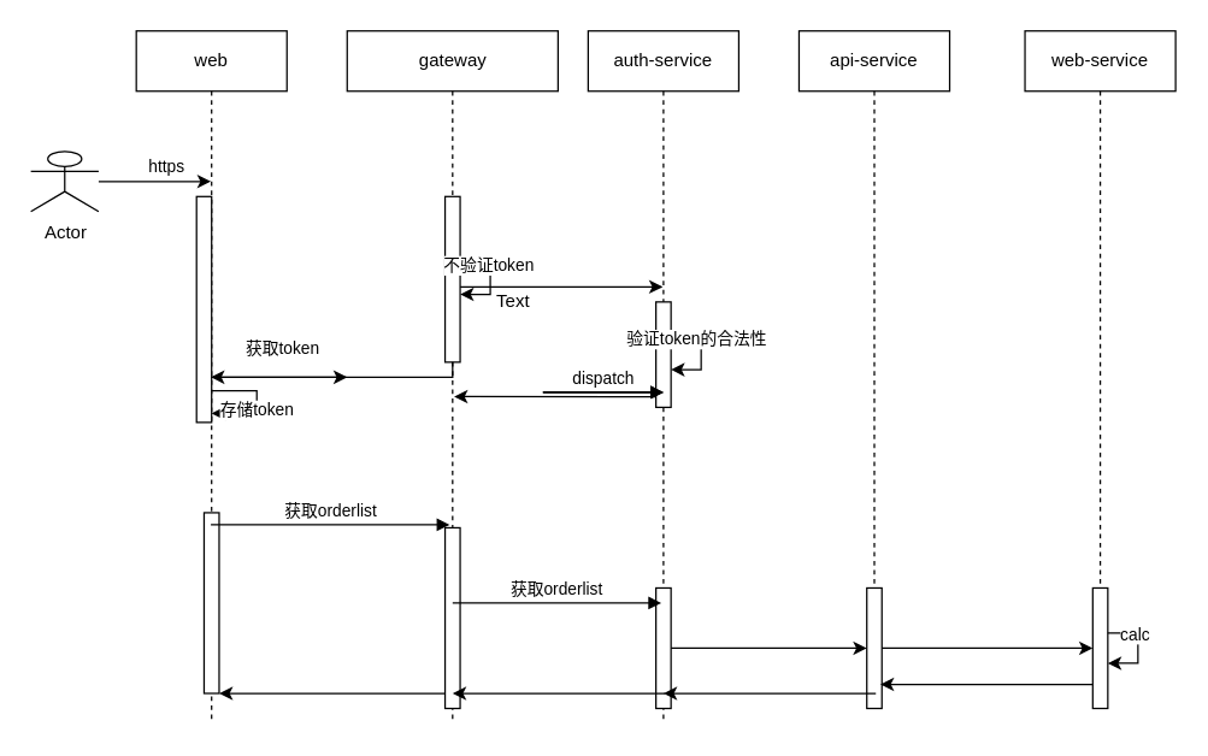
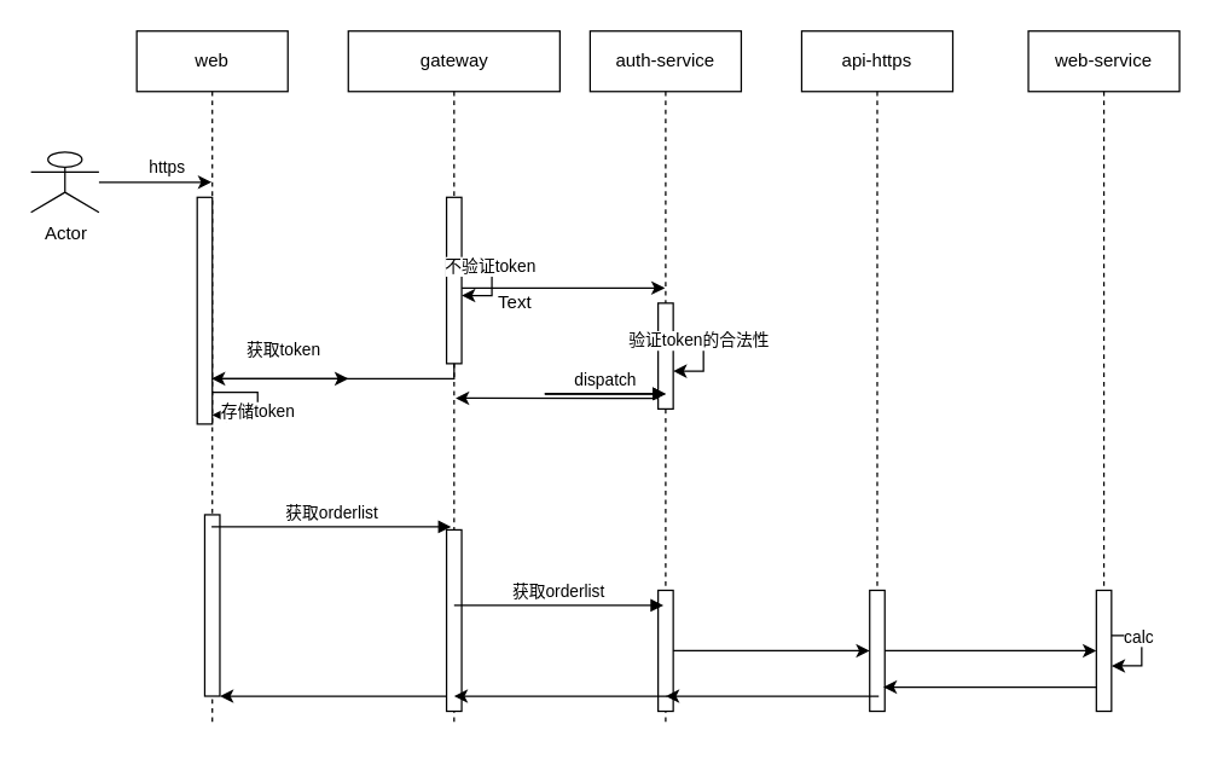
  <mxCell id="0" />
  <mxCell id="1" parent="0" />
  <mxCell id="2" style="edgeStyle=orthogonalEdgeStyle;rounded=0;orthogonalLoop=1;jettySize=auto;html=1;" edge="1" parent="1" source="4" target="8"><mxGeometry relative="1" as="geometry"><Array as="points"><mxPoint x="190" y="140" /><mxPoint x="190" y="140" /></Array></mxGeometry></mxCell>
  <mxCell id="3" value="获取token" style="edgeLabel;html=1;align=center;verticalAlign=middle;resizable=0;points=[];" vertex="1" connectable="0" parent="2"><mxGeometry x="0.041" y="49" relative="1" as="geometry"><mxPoint x="-0.5" y="29" as="offset" /></mxGeometry></mxCell>
  <mxCell id="4" value="web" style="shape=umlLifeline;perimeter=lifelinePerimeter;whiteSpace=wrap;html=1;container=1;collapsible=0;recursiveResize=0;outlineConnect=0;" parent="1" vertex="1"><mxGeometry x="90" y="20" width="100" height="460" as="geometry" /></mxCell>
  <mxCell id="5" value="" style="html=1;points=[];perimeter=orthogonalPerimeter;" vertex="1" parent="4"><mxGeometry x="40" y="110" width="10" height="150" as="geometry" /></mxCell>
  <mxCell id="6" value="" style="html=1;points=[];perimeter=orthogonalPerimeter;" vertex="1" parent="4"><mxGeometry x="45" y="320" width="10" height="120" as="geometry" /></mxCell>
  <mxCell id="7" value="" style="edgeStyle=orthogonalEdgeStyle;rounded=0;orthogonalLoop=1;jettySize=auto;html=1;" edge="1" parent="1" source="9" target="14"><mxGeometry relative="1" as="geometry"><Array as="points"><mxPoint x="370" y="190" /><mxPoint x="370" y="190" /></Array></mxGeometry></mxCell>
  <mxCell id="8" value="gateway" style="html=1;points=[];perimeter=orthogonalPerimeter;shape=umlLifeline;participant=label;fontFamily=Helvetica;fontSize=12;fontColor=#000000;align=center;strokeColor=#000000;fillColor=#ffffff;recursiveResize=0;container=1;collapsible=0;" parent="1" vertex="1"><mxGeometry x="230" y="20" width="140" height="460" as="geometry" /></mxCell>
  <mxCell id="9" value="" style="html=1;points=[];perimeter=orthogonalPerimeter;direction=west;" vertex="1" parent="8"><mxGeometry x="65" y="110" width="10" height="110" as="geometry" /></mxCell>
  <mxCell id="10" value="Text" style="text;html=1;align=center;verticalAlign=middle;resizable=0;points=[];autosize=1;" vertex="1" parent="8"><mxGeometry x="90" y="170" width="40" height="20" as="geometry" /></mxCell>
  <mxCell id="11" style="edgeStyle=orthogonalEdgeStyle;rounded=0;orthogonalLoop=1;jettySize=auto;html=1;" edge="1" parent="8" source="9" target="9"><mxGeometry relative="1" as="geometry" /></mxCell>
  <mxCell id="12" value="不验证token" style="edgeLabel;html=1;align=center;verticalAlign=middle;resizable=0;points=[];" vertex="1" connectable="0" parent="11"><mxGeometry x="-0.4" relative="1" as="geometry"><mxPoint as="offset" /></mxGeometry></mxCell>
  <mxCell id="13" value="" style="html=1;points=[];perimeter=orthogonalPerimeter;" vertex="1" parent="8"><mxGeometry x="65" y="330" width="10" height="120" as="geometry" /></mxCell>
  <mxCell id="14" value="auth-service" style="shape=umlLifeline;perimeter=lifelinePerimeter;whiteSpace=wrap;html=1;container=1;collapsible=0;recursiveResize=0;outlineConnect=0;" parent="1" vertex="1"><mxGeometry x="390" y="20" width="100" height="460" as="geometry" /></mxCell>
  <mxCell id="15" value="" style="html=1;points=[];perimeter=orthogonalPerimeter;" vertex="1" parent="14"><mxGeometry x="45" y="180" width="10" height="70" as="geometry" /></mxCell>
  <mxCell id="16" style="edgeStyle=orthogonalEdgeStyle;rounded=0;orthogonalLoop=1;jettySize=auto;html=1;" edge="1" parent="14" source="15" target="15"><mxGeometry relative="1" as="geometry" /></mxCell>
  <mxCell id="17" value="验证token的合法性" style="edgeLabel;html=1;align=center;verticalAlign=middle;resizable=0;points=[];" vertex="1" connectable="0" parent="16"><mxGeometry x="-0.467" y="1" relative="1" as="geometry"><mxPoint as="offset" /></mxGeometry></mxCell>
  <mxCell id="18" value="" style="html=1;points=[];perimeter=orthogonalPerimeter;" vertex="1" parent="14"><mxGeometry x="45" y="370" width="10" height="80" as="geometry" /></mxCell>
- <mxCell id="19" value="api-service" style="shape=umlLifeline;perimeter=lifelinePerimeter;whiteSpace=wrap;html=1;container=1;collapsible=0;recursiveResize=0;outlineConnect=0;" parent="1" vertex="1"><mxGeometry x="530" y="20" width="100" height="450" as="geometry" /></mxCell>
+ <mxCell id="19" value="api-https" style="shape=umlLifeline;perimeter=lifelinePerimeter;whiteSpace=wrap;html=1;container=1;collapsible=0;recursiveResize=0;outlineConnect=0;" parent="1" vertex="1"><mxGeometry x="530" y="20" width="100" height="450" as="geometry" /></mxCell>
  <mxCell id="20" value="" style="html=1;points=[];perimeter=orthogonalPerimeter;" vertex="1" parent="19"><mxGeometry x="45" y="370" width="10" height="80" as="geometry" /></mxCell>
  <mxCell id="21" style="edgeStyle=orthogonalEdgeStyle;rounded=0;orthogonalLoop=1;jettySize=auto;html=1;" edge="1" parent="1" source="23" target="4"><mxGeometry relative="1" as="geometry"><Array as="points"><mxPoint x="100" y="131" /><mxPoint x="100" y="131" /></Array></mxGeometry></mxCell>
  <mxCell id="22" value="https" style="edgeLabel;html=1;align=center;verticalAlign=middle;resizable=0;points=[];" vertex="1" connectable="0" parent="21"><mxGeometry x="0.184" y="-1" relative="1" as="geometry"><mxPoint y="-12" as="offset" /></mxGeometry></mxCell>
  <mxCell id="23" value="Actor" style="shape=umlActor;verticalLabelPosition=bottom;labelBackgroundColor=#ffffff;verticalAlign=top;html=1;" vertex="1" parent="1"><mxGeometry x="20" y="100" width="45" height="40" as="geometry" /></mxCell>
  <mxCell id="24" value="web-service" style="shape=umlLifeline;perimeter=lifelinePerimeter;whiteSpace=wrap;html=1;container=1;collapsible=0;recursiveResize=0;outlineConnect=0;" vertex="1" parent="1"><mxGeometry x="680" y="20" width="100" height="450" as="geometry" /></mxCell>
  <mxCell id="25" value="" style="html=1;points=[];perimeter=orthogonalPerimeter;" vertex="1" parent="24"><mxGeometry x="45" y="370" width="10" height="80" as="geometry" /></mxCell>
  <mxCell id="26" style="edgeStyle=orthogonalEdgeStyle;rounded=0;orthogonalLoop=1;jettySize=auto;html=1;elbow=vertical;" edge="1" parent="24" source="25" target="25"><mxGeometry relative="1" as="geometry" /></mxCell>
  <mxCell id="27" value="calc" style="edgeLabel;html=1;align=center;verticalAlign=middle;resizable=0;points=[];" vertex="1" connectable="0" parent="26"><mxGeometry x="-0.433" relative="1" as="geometry"><mxPoint as="offset" /></mxGeometry></mxCell>
  <mxCell id="28" style="edgeStyle=orthogonalEdgeStyle;rounded=0;orthogonalLoop=1;jettySize=auto;html=1;" edge="1" parent="1" source="9" target="4"><mxGeometry relative="1" as="geometry"><Array as="points"><mxPoint x="300" y="250" /></Array></mxGeometry></mxCell>
  <mxCell id="29" style="edgeStyle=orthogonalEdgeStyle;rounded=0;orthogonalLoop=1;jettySize=auto;html=1;entryX=1;entryY=0.96;entryDx=0;entryDy=0;entryPerimeter=0;" edge="1" parent="1" target="5"><mxGeometry relative="1" as="geometry"><mxPoint x="170" y="274" as="targetPoint" /><mxPoint x="140" y="259" as="sourcePoint" /><Array as="points"><mxPoint x="170" y="259" /><mxPoint x="170" y="274" /></Array></mxGeometry></mxCell>
  <mxCell id="30" value="存储token" style="edgeLabel;html=1;align=center;verticalAlign=middle;resizable=0;points=[];" vertex="1" connectable="0" parent="29"><mxGeometry x="0.12" y="-1" relative="1" as="geometry"><mxPoint as="offset" /></mxGeometry></mxCell>
  <mxCell id="31" value="" style="edgeStyle=orthogonalEdgeStyle;rounded=0;orthogonalLoop=1;jettySize=auto;html=1;entryX=0.507;entryY=0.528;entryDx=0;entryDy=0;entryPerimeter=0;" edge="1" parent="1" source="15" target="8"><mxGeometry relative="1" as="geometry"><Array as="points"><mxPoint x="410" y="263" /><mxPoint x="410" y="263" /></Array></mxGeometry></mxCell>
  <mxCell id="32" value="dispatch" style="html=1;verticalAlign=bottom;endArrow=block;" edge="1" parent="1"><mxGeometry width="80" relative="1" as="geometry"><mxPoint x="360" y="260" as="sourcePoint" /><mxPoint x="440" y="260" as="targetPoint" /></mxGeometry></mxCell>
  <mxCell id="33" value="dispatch" style="html=1;verticalAlign=bottom;endArrow=block;" edge="1" parent="1"><mxGeometry width="80" relative="1" as="geometry"><mxPoint x="360" y="260" as="sourcePoint" /><mxPoint x="440" y="260" as="targetPoint" /></mxGeometry></mxCell>
  <mxCell id="34" value="dispatch" style="html=1;verticalAlign=bottom;endArrow=block;" edge="1" parent="1"><mxGeometry width="80" relative="1" as="geometry"><mxPoint x="360" y="260" as="sourcePoint" /><mxPoint x="440" y="260" as="targetPoint" /></mxGeometry></mxCell>
  <mxCell id="35" value="获取orderlist" style="html=1;verticalAlign=bottom;endArrow=block;entryX=0.486;entryY=0.713;entryDx=0;entryDy=0;entryPerimeter=0;" edge="1" parent="1" source="4" target="8"><mxGeometry width="80" relative="1" as="geometry"><mxPoint x="160" y="350" as="sourcePoint" /><mxPoint x="240" y="350" as="targetPoint" /></mxGeometry></mxCell>
  <mxCell id="36" value="获取orderlist" style="html=1;verticalAlign=bottom;endArrow=block;entryX=0.486;entryY=0.713;entryDx=0;entryDy=0;entryPerimeter=0;" edge="1" parent="1"><mxGeometry width="80" relative="1" as="geometry"><mxPoint x="300" y="400" as="sourcePoint" /><mxPoint x="438.54" y="400" as="targetPoint" /></mxGeometry></mxCell>
  <mxCell id="37" value="" style="edgeStyle=orthogonalEdgeStyle;rounded=0;orthogonalLoop=1;jettySize=auto;html=1;" edge="1" parent="1" source="18" target="20"><mxGeometry relative="1" as="geometry" /></mxCell>
  <mxCell id="38" value="" style="edgeStyle=orthogonalEdgeStyle;rounded=0;orthogonalLoop=1;jettySize=auto;html=1;" edge="1" parent="1" source="20" target="25"><mxGeometry relative="1" as="geometry" /></mxCell>
  <mxCell id="39" style="edgeStyle=orthogonalEdgeStyle;rounded=0;orthogonalLoop=1;jettySize=auto;html=1;entryX=0.9;entryY=0.8;entryDx=0;entryDy=0;entryPerimeter=0;" edge="1" parent="1" source="25" target="20"><mxGeometry relative="1" as="geometry"><Array as="points"><mxPoint x="690" y="454" /><mxPoint x="690" y="454" /></Array></mxGeometry></mxCell>
  <mxCell id="40" style="edgeStyle=orthogonalEdgeStyle;rounded=0;orthogonalLoop=1;jettySize=auto;html=1;entryX=0.9;entryY=0.8;entryDx=0;entryDy=0;entryPerimeter=0;" edge="1" parent="1"><mxGeometry relative="1" as="geometry"><mxPoint x="581" y="460" as="sourcePoint" /><mxPoint x="440" y="460" as="targetPoint" /><Array as="points"><mxPoint x="546" y="460" /><mxPoint x="546" y="460" /></Array></mxGeometry></mxCell>
  <mxCell id="41" style="edgeStyle=orthogonalEdgeStyle;rounded=0;orthogonalLoop=1;jettySize=auto;html=1;entryX=0.9;entryY=0.8;entryDx=0;entryDy=0;entryPerimeter=0;" edge="1" parent="1"><mxGeometry relative="1" as="geometry"><mxPoint x="441" y="460" as="sourcePoint" /><mxPoint x="300" y="460" as="targetPoint" /><Array as="points"><mxPoint x="406" y="460" /><mxPoint x="406" y="460" /></Array></mxGeometry></mxCell>
  <mxCell id="42" value="" style="edgeStyle=orthogonalEdgeStyle;rounded=0;orthogonalLoop=1;jettySize=auto;html=1;" edge="1" parent="1" source="13" target="6"><mxGeometry relative="1" as="geometry"><Array as="points"><mxPoint x="260" y="460" /><mxPoint x="260" y="460" /></Array></mxGeometry></mxCell>
